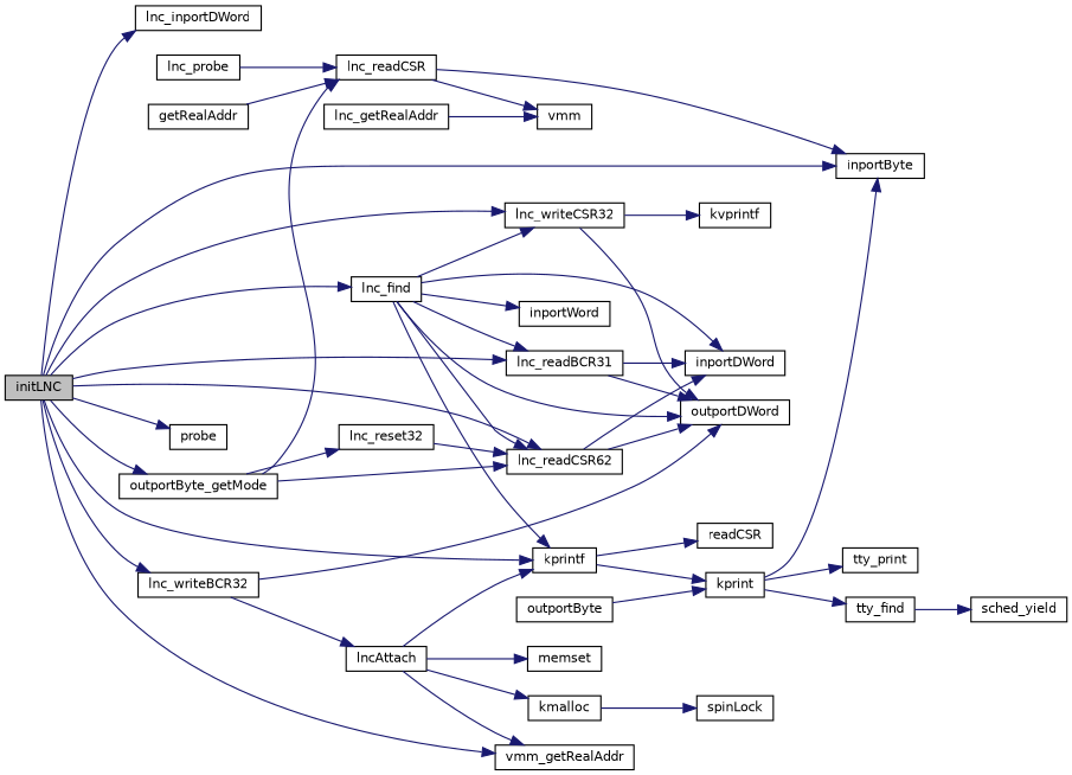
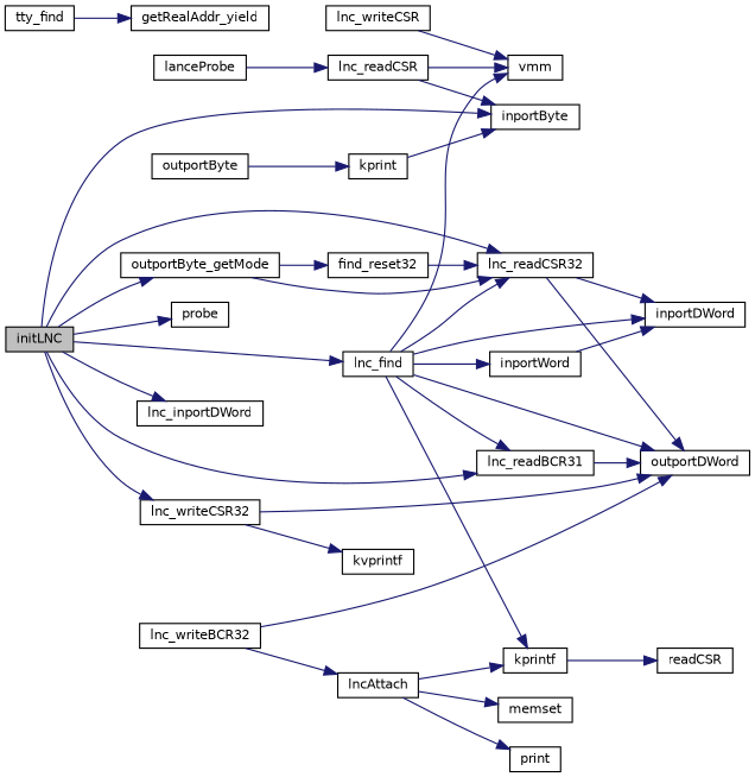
  digraph {
    rankdir=LR
    node [color=black fillcolor=white fontname=Helvetica fontsize=10 shape=record style=filled]
    edge [color=midnightblue fontname=Helvetica fontsize=10 labelfontname=Helvetica labelfontsize=10 style=solid]
    n1 [fillcolor=grey75 fontcolor=black height=0.2 label=initLNC width=0.4]
    n2 [height=0.2 label=inportByte width=0.4]
    n3 [height=0.2 label=probe width=0.4]
    n4 [height=0.2 label=kprintf width=0.4]
    n5 [height=0.2 label=outportByte_getMode width=0.4]
-   n6 [height=0.2 label=lnc_readCSR62 width=0.4]
+   n6 [height=0.2 label=lnc_readCSR32 width=0.4]
    n7 [height=0.2 label=lnc_inportDWord width=0.4]
    n8 [height=0.2 label=lnc_readBCR31 width=0.4]
    n9 [height=0.2 label=lnc_find width=0.4]
    n10 [height=0.2 label=lnc_writeCSR32 width=0.4]
    n11 [height=0.2 label=lnc_writeBCR32 width=0.4]
-   n12 [height=0.2 label=vmm_getRealAddr width=0.4]
-   n13 [height=0.2 label=kmalloc width=0.4]
-   n14 [height=0.2 label=spinLock width=0.4]
+   n13 [height=0.2 label=print width=0.4]
    n15 [height=0.2 label=kprint width=0.4]
    n16 [height=0.2 label=readCSR width=0.4]
    n17 [height=0.2 label=lnc_readCSR width=0.4]
-   n18 [height=0.2 label=lnc_reset32 width=0.4]
+   n18 [height=0.2 label=find_reset32 width=0.4]
    n19 [height=0.2 label=inportDWord width=0.4]
    n20 [height=0.2 label=outportDWord width=0.4]
-   n21 [height=0.2 label=lnc_probe width=0.4]
    n22 [height=0.2 label=inportWord width=0.4]
    n23 [height=0.2 label=kvprintf width=0.4]
    n24 [height=0.2 label=lncAttach width=0.4]
    n25 [height=0.2 label=memset width=0.4]
-   n26 [height=0.2 label=sched_yield width=0.4]
+   n26 [height=0.2 label=getRealAddr_yield width=0.4]
    n27 [height=0.2 label=tty_find width=0.4]
-   n28 [height=0.2 label=tty_print width=0.4]
    n29 [height=0.2 label=outportByte width=0.4]
    n30 [height=0.2 label=vmm width=0.4]
-   n31 [height=0.2 label=getRealAddr width=0.4]
-   n32 [height=0.2 label=lnc_getRealAddr width=0.4]
+   n31 [height=0.2 label=lanceProbe width=0.4]
+   n32 [height=0.2 label=lnc_writeCSR width=0.4]
    n1 -> n2
    n1 -> n3
-   n1 -> n4
    n1 -> n5
    n1 -> n6
    n1 -> n7
    n1 -> n8
    n1 -> n9
    n1 -> n10
-   n1 -> n11
-   n1 -> n12
-   n4 -> n15
    n4 -> n16
    n5 -> n6
-   n5 -> n17
    n5 -> n18
    n6 -> n19
    n6 -> n20
-   n8 -> n19
+   n22 -> n19
    n8 -> n20
    n9 -> n4
    n9 -> n6
    n9 -> n8
-   n9 -> n10
+   n9 -> n30
    n9 -> n19
    n9 -> n20
    n9 -> n22
    n10 -> n20
    n10 -> n23
    n11 -> n20
    n11 -> n24
-   n13 -> n14
    n15 -> n2
-   n15 -> n27
-   n15 -> n28
    n17 -> n2
    n17 -> n30
    n18 -> n6
-   n21 -> n17
    n24 -> n4
-   n24 -> n12
    n24 -> n13
    n24 -> n25
    n27 -> n26
    n29 -> n15
    n31 -> n17
    n32 -> n30
  }
